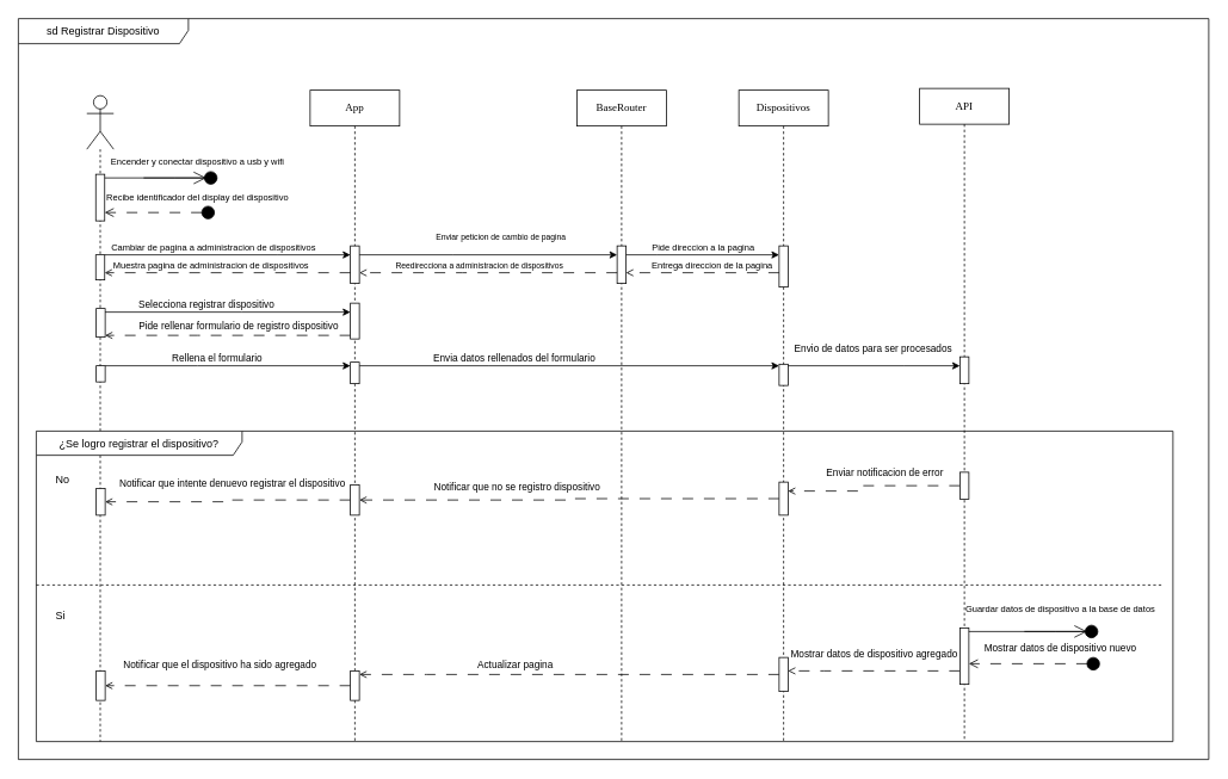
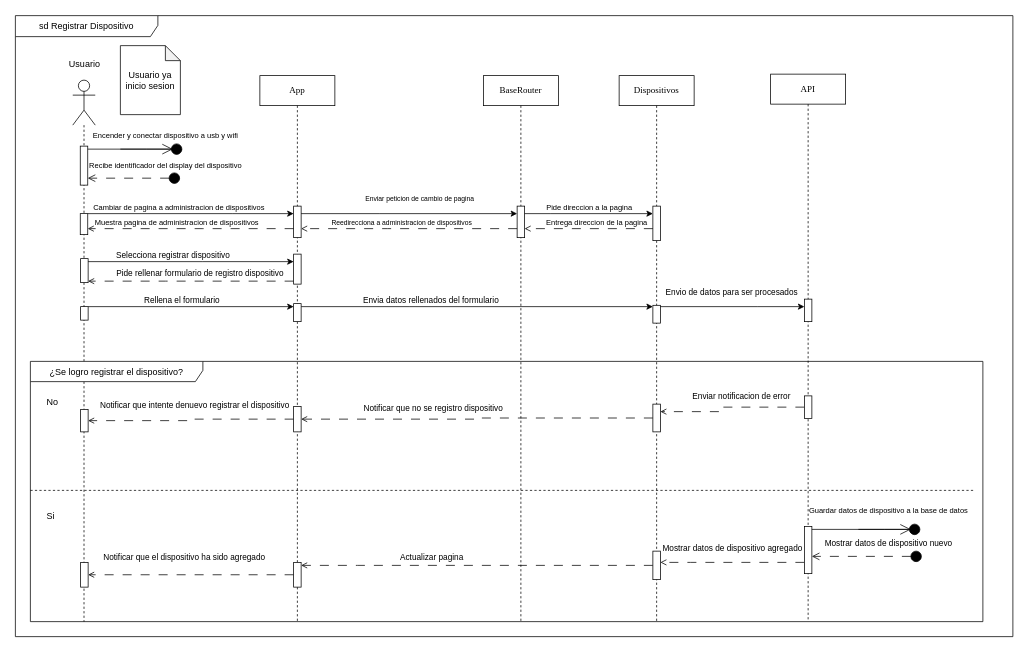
  <mxCell id="0" />
  <mxCell id="1" parent="0" />
  <mxCell id="2" value="BaseRouter" style="shape=umlLifeline;perimeter=lifelinePerimeter;whiteSpace=wrap;html=1;container=1;collapsible=0;recursiveResize=0;outlineConnect=0;rounded=0;shadow=0;comic=0;labelBackgroundColor=none;strokeWidth=1;fontFamily=Verdana;fontSize=12;align=center;" parent="1" vertex="1"><mxGeometry x="644" y="100" width="100" height="728" as="geometry" /></mxCell>
  <mxCell id="3" value="" style="html=1;points=[[0,0,0,0,5],[0,1,0,0,-5],[1,0,0,0,5],[1,1,0,0,-5]];perimeter=orthogonalPerimeter;outlineConnect=0;targetShapes=umlLifeline;portConstraint=eastwest;newEdgeStyle={&quot;curved&quot;:0,&quot;rounded&quot;:0};" parent="2" vertex="1"><mxGeometry x="45" y="174" width="10" height="42" as="geometry" /></mxCell>
  <mxCell id="4" value="API" style="shape=umlLifeline;perimeter=lifelinePerimeter;whiteSpace=wrap;html=1;container=1;collapsible=0;recursiveResize=0;outlineConnect=0;rounded=0;shadow=0;comic=0;labelBackgroundColor=none;strokeWidth=1;fontFamily=Verdana;fontSize=12;align=center;" parent="1" vertex="1"><mxGeometry x="1027" y="98" width="100" height="730" as="geometry" /></mxCell>
  <mxCell id="5" value="App" style="shape=umlLifeline;perimeter=lifelinePerimeter;whiteSpace=wrap;html=1;container=1;collapsible=0;recursiveResize=0;outlineConnect=0;rounded=0;shadow=0;comic=0;labelBackgroundColor=none;strokeWidth=1;fontFamily=Verdana;fontSize=12;align=center;" parent="1" vertex="1"><mxGeometry x="346" y="100" width="100" height="728" as="geometry" /></mxCell>
  <mxCell id="6" value="" style="html=1;points=[[0,0,0,0,5],[0,1,0,0,-5],[1,0,0,0,5],[1,1,0,0,-5]];perimeter=orthogonalPerimeter;outlineConnect=0;targetShapes=umlLifeline;portConstraint=eastwest;newEdgeStyle={&quot;curved&quot;:0,&quot;rounded&quot;:0};" parent="5" vertex="1"><mxGeometry x="45" y="174" width="10" height="42" as="geometry" /></mxCell>
  <mxCell id="7" value="sd Registrar Dispositivo" style="shape=umlFrame;whiteSpace=wrap;html=1;pointerEvents=0;width=190;height=28;" parent="1" vertex="1"><mxGeometry x="20" y="20" width="1330" height="828" as="geometry" /></mxCell>
  <mxCell id="8" value="" style="shape=umlLifeline;perimeter=lifelinePerimeter;whiteSpace=wrap;html=1;container=1;dropTarget=0;collapsible=0;recursiveResize=0;outlineConnect=0;portConstraint=eastwest;newEdgeStyle={&quot;curved&quot;:0,&quot;rounded&quot;:0};participant=umlActor;size=60;" parent="1" vertex="1"><mxGeometry x="96.5" y="106" width="30" height="722" as="geometry" /></mxCell>
  <mxCell id="9" value="" style="html=1;points=[[0,0,0,0,5],[0,1,0,0,-5],[1,0,0,0,5],[1,1,0,0,-5]];perimeter=orthogonalPerimeter;outlineConnect=0;targetShapes=umlLifeline;portConstraint=eastwest;newEdgeStyle={&quot;curved&quot;:0,&quot;rounded&quot;:0};" parent="8" vertex="1"><mxGeometry x="10" y="88" width="10" height="52" as="geometry" /></mxCell>
  <mxCell id="10" value="" style="html=1;points=[[0,0,0,0,5],[0,1,0,0,-5],[1,0,0,0,5],[1,1,0,0,-5]];perimeter=orthogonalPerimeter;outlineConnect=0;targetShapes=umlLifeline;portConstraint=eastwest;newEdgeStyle={&quot;curved&quot;:0,&quot;rounded&quot;:0};" parent="8" vertex="1"><mxGeometry x="10" y="178" width="10" height="28" as="geometry" /></mxCell>
  <mxCell id="11" value="" style="html=1;points=[[0,0,0,0,5],[0,1,0,0,-5],[1,0,0,0,5],[1,1,0,0,-5]];perimeter=orthogonalPerimeter;outlineConnect=0;targetShapes=umlLifeline;portConstraint=eastwest;newEdgeStyle={&quot;curved&quot;:0,&quot;rounded&quot;:0};" parent="8" vertex="1"><mxGeometry x="10.5" y="238" width="10" height="32" as="geometry" /></mxCell>
  <mxCell id="12" value="" style="html=1;points=[[0,0,0,0,5],[0,1,0,0,-5],[1,0,0,0,5],[1,1,0,0,-5]];perimeter=orthogonalPerimeter;outlineConnect=0;targetShapes=umlLifeline;portConstraint=eastwest;newEdgeStyle={&quot;curved&quot;:0,&quot;rounded&quot;:0};" parent="8" vertex="1"><mxGeometry x="10.5" y="302" width="10" height="18" as="geometry" /></mxCell>
+ <mxCell id="13" value="Usuario" style="text;html=1;align=center;verticalAlign=middle;resizable=0;points=[];autosize=1;strokeColor=none;fillColor=none;" parent="1" vertex="1"><mxGeometry x="81.5" y="70" width="60" height="30" as="geometry" /></mxCell>
  <mxCell id="14" value="Dispositivos" style="shape=umlLifeline;perimeter=lifelinePerimeter;whiteSpace=wrap;html=1;container=1;collapsible=0;recursiveResize=0;outlineConnect=0;rounded=0;shadow=0;comic=0;labelBackgroundColor=none;strokeWidth=1;fontFamily=Verdana;fontSize=12;align=center;" parent="1" vertex="1"><mxGeometry x="825" y="100" width="100" height="728" as="geometry" /></mxCell>
  <mxCell id="15" value="" style="html=1;points=[[0,0,0,0,5],[0,1,0,0,-5],[1,0,0,0,5],[1,1,0,0,-5]];perimeter=orthogonalPerimeter;outlineConnect=0;targetShapes=umlLifeline;portConstraint=eastwest;newEdgeStyle={&quot;curved&quot;:0,&quot;rounded&quot;:0};" parent="14" vertex="1"><mxGeometry x="45" y="306.25" width="10" height="23.75" as="geometry" /></mxCell>
  <mxCell id="16" value="" style="html=1;points=[[0,0,0,0,5],[0,1,0,0,-5],[1,0,0,0,5],[1,1,0,0,-5]];perimeter=orthogonalPerimeter;outlineConnect=0;targetShapes=umlLifeline;portConstraint=eastwest;newEdgeStyle={&quot;curved&quot;:0,&quot;rounded&quot;:0};" parent="14" vertex="1"><mxGeometry x="45" y="174" width="10" height="46" as="geometry" /></mxCell>
  <mxCell id="17" value="" style="group;rotation=90;" parent="1" vertex="1" connectable="0"><mxGeometry x="160" y="198" width="75" as="geometry" /></mxCell>
  <mxCell id="18" value="&lt;font style=&quot;font-size: 10px;&quot;&gt;Encender y conectar dispositivo a usb y wifi&lt;/font&gt;" style="html=1;verticalAlign=bottom;startArrow=none;startFill=0;endArrow=oval;curved=0;rounded=0;endFill=1;targetPerimeterSpacing=2;endSize=14;" parent="17" edge="1"><mxGeometry x="0.6" y="10" width="80" relative="1" as="geometry"><mxPoint as="sourcePoint" /><mxPoint x="75" as="targetPoint" /><mxPoint as="offset" /><Array as="points"><mxPoint x="35" /></Array></mxGeometry></mxCell>
  <mxCell id="19" value="" style="endArrow=open;endFill=1;endSize=12;html=1;rounded=0;" parent="17" edge="1" source="9"><mxGeometry width="160" relative="1" as="geometry"><mxPoint x="-20" as="sourcePoint" /><mxPoint x="70" as="targetPoint" /></mxGeometry></mxCell>
  <mxCell id="20" value="&lt;font style=&quot;font-size: 10px;&quot;&gt;Recibe identificador del display del dispositivo&lt;/font&gt;" style="html=1;verticalAlign=bottom;startArrow=circle;startFill=1;endArrow=open;startSize=6;endSize=8;curved=0;rounded=0;dashed=1;dashPattern=12 12;" parent="1" target="9" edge="1"><mxGeometry x="-0.676" y="-8" width="80" relative="1" as="geometry"><mxPoint x="240" y="236.71" as="sourcePoint" /><mxPoint x="141.5" y="236.71" as="targetPoint" /><mxPoint as="offset" /></mxGeometry></mxCell>
  <mxCell id="21" style="edgeStyle=orthogonalEdgeStyle;rounded=0;orthogonalLoop=1;jettySize=auto;html=1;curved=0;" parent="1" source="10" target="6" edge="1"><mxGeometry relative="1" as="geometry"><Array as="points"><mxPoint x="310" y="284" /><mxPoint x="310" y="284" /></Array></mxGeometry></mxCell>
  <mxCell id="22" value="&lt;font style=&quot;font-size: 10px;&quot;&gt;Cambiar de pagina a administracion de dispositivos&lt;/font&gt;" style="edgeLabel;html=1;align=center;verticalAlign=middle;resizable=0;points=[];" parent="21" vertex="1" connectable="0"><mxGeometry x="-0.316" y="2" relative="1" as="geometry"><mxPoint x="27" y="-8" as="offset" /></mxGeometry></mxCell>
  <mxCell id="23" style="edgeStyle=orthogonalEdgeStyle;rounded=0;orthogonalLoop=1;jettySize=auto;html=1;curved=0;" parent="1" source="6" target="3" edge="1"><mxGeometry relative="1" as="geometry"><Array as="points"><mxPoint x="506" y="284" /><mxPoint x="506" y="284" /></Array></mxGeometry></mxCell>
  <mxCell id="24" value="&lt;font style=&quot;font-size: 9px;&quot;&gt;Enviar peticion de cambio de pagina&lt;/font&gt;" style="edgeLabel;html=1;align=center;verticalAlign=middle;resizable=0;points=[];" parent="23" vertex="1" connectable="0"><mxGeometry x="0.11" relative="1" as="geometry"><mxPoint x="-3" y="-22" as="offset" /></mxGeometry></mxCell>
  <mxCell id="25" style="edgeStyle=orthogonalEdgeStyle;rounded=0;orthogonalLoop=1;jettySize=auto;html=1;curved=0;dashed=1;dashPattern=12 12;endArrow=open;endFill=0;" parent="1" source="3" target="6" edge="1"><mxGeometry relative="1" as="geometry"><Array as="points"><mxPoint x="516" y="304" /><mxPoint x="516" y="304" /></Array></mxGeometry></mxCell>
  <mxCell id="26" value="&lt;font style=&quot;font-size: 9px;&quot;&gt;Reedirecciona a administracion de dispositivos&lt;/font&gt;" style="edgeLabel;html=1;align=center;verticalAlign=middle;resizable=0;points=[];" parent="25" vertex="1" connectable="0"><mxGeometry x="0.214" y="1" relative="1" as="geometry"><mxPoint x="20" y="-10" as="offset" /></mxGeometry></mxCell>
  <mxCell id="27" style="edgeStyle=orthogonalEdgeStyle;rounded=0;orthogonalLoop=1;jettySize=auto;html=1;curved=0;dashed=1;dashPattern=12 12;endArrow=open;endFill=0;" parent="1" source="6" target="10" edge="1"><mxGeometry relative="1" as="geometry"><Array as="points"><mxPoint x="270" y="304" /><mxPoint x="270" y="304" /></Array><mxPoint x="325" y="304" as="sourcePoint" /><mxPoint x="116.5" y="304" as="targetPoint" /></mxGeometry></mxCell>
  <mxCell id="28" value="&lt;font style=&quot;font-size: 10px;&quot;&gt;Muestra pagina de administracion de dispositivos&lt;/font&gt;" style="edgeLabel;html=1;align=center;verticalAlign=middle;resizable=0;points=[];" parent="27" vertex="1" connectable="0"><mxGeometry x="0.424" y="1" relative="1" as="geometry"><mxPoint x="38" y="-10" as="offset" /></mxGeometry></mxCell>
+ <mxCell id="29" value="Usuario ya inicio sesion" style="shape=note;whiteSpace=wrap;html=1;backgroundOutline=1;darkOpacity=0.05;size=20;" parent="1" vertex="1"><mxGeometry x="160" y="60" width="80" height="92" as="geometry" /></mxCell>
  <mxCell id="30" style="edgeStyle=orthogonalEdgeStyle;rounded=0;orthogonalLoop=1;jettySize=auto;html=1;curved=0;dashed=1;dashPattern=12 12;endArrow=open;endFill=0;" parent="1" source="32" target="11" edge="1"><mxGeometry relative="1" as="geometry"><Array as="points"><mxPoint x="220" y="374" /><mxPoint x="220" y="374" /></Array></mxGeometry></mxCell>
  <mxCell id="31" value="Pide rellenar formulario de registro dispositivo" style="edgeLabel;html=1;align=center;verticalAlign=middle;resizable=0;points=[];" parent="30" vertex="1" connectable="0"><mxGeometry x="-0.373" y="-2" relative="1" as="geometry"><mxPoint x="-40" y="-9" as="offset" /></mxGeometry></mxCell>
  <mxCell id="32" value="" style="html=1;points=[[0,0,0,0,5],[0,1,0,0,-5],[1,0,0,0,5],[1,1,0,0,-5]];perimeter=orthogonalPerimeter;outlineConnect=0;targetShapes=umlLifeline;portConstraint=eastwest;newEdgeStyle={&quot;curved&quot;:0,&quot;rounded&quot;:0};" parent="1" vertex="1"><mxGeometry x="391" y="338" width="10" height="40" as="geometry" /></mxCell>
  <mxCell id="33" style="edgeStyle=orthogonalEdgeStyle;rounded=0;orthogonalLoop=1;jettySize=auto;html=1;curved=0;" parent="1" source="11" target="32" edge="1"><mxGeometry relative="1" as="geometry"><Array as="points"><mxPoint x="270" y="348" /><mxPoint x="270" y="348" /></Array></mxGeometry></mxCell>
  <mxCell id="34" value="Selecciona registrar dispositivo" style="edgeLabel;html=1;align=center;verticalAlign=middle;resizable=0;points=[];" parent="33" vertex="1" connectable="0"><mxGeometry x="-0.113" y="-3" relative="1" as="geometry"><mxPoint x="-10" y="-13" as="offset" /></mxGeometry></mxCell>
  <mxCell id="35" style="edgeStyle=orthogonalEdgeStyle;rounded=0;orthogonalLoop=1;jettySize=auto;html=1;curved=0;" parent="1" source="37" target="15" edge="1"><mxGeometry relative="1" as="geometry"><Array as="points"><mxPoint x="546" y="408" /><mxPoint x="546" y="408" /></Array></mxGeometry></mxCell>
  <mxCell id="36" value="Envia datos rellenados del formulario" style="edgeLabel;html=1;align=center;verticalAlign=middle;resizable=0;points=[];" parent="35" vertex="1" connectable="0"><mxGeometry x="-0.479" relative="1" as="geometry"><mxPoint x="50" y="-10" as="offset" /></mxGeometry></mxCell>
  <mxCell id="37" value="" style="html=1;points=[[0,0,0,0,5],[0,1,0,0,-5],[1,0,0,0,5],[1,1,0,0,-5]];perimeter=orthogonalPerimeter;outlineConnect=0;targetShapes=umlLifeline;portConstraint=eastwest;newEdgeStyle={&quot;curved&quot;:0,&quot;rounded&quot;:0};" parent="1" vertex="1"><mxGeometry x="391" y="404" width="10" height="24" as="geometry" /></mxCell>
  <mxCell id="38" value="" style="html=1;points=[[0,0,0,0,5],[0,1,0,0,-5],[1,0,0,0,5],[1,1,0,0,-5]];perimeter=orthogonalPerimeter;outlineConnect=0;targetShapes=umlLifeline;portConstraint=eastwest;newEdgeStyle={&quot;curved&quot;:0,&quot;rounded&quot;:0};" parent="1" vertex="1"><mxGeometry x="1072" y="398" width="10" height="30" as="geometry" /></mxCell>
  <mxCell id="39" style="edgeStyle=orthogonalEdgeStyle;rounded=0;orthogonalLoop=1;jettySize=auto;html=1;curved=0;" parent="1" source="3" target="16" edge="1"><mxGeometry relative="1" as="geometry"><Array as="points"><mxPoint x="734" y="284" /><mxPoint x="734" y="284" /></Array></mxGeometry></mxCell>
  <mxCell id="40" value="&lt;font style=&quot;font-size: 10px;&quot;&gt;Pide direccion a la pagina&lt;/font&gt;" style="edgeLabel;html=1;align=center;verticalAlign=middle;resizable=0;points=[];" parent="39" vertex="1" connectable="0"><mxGeometry x="0.124" relative="1" as="geometry"><mxPoint x="-11" y="-10" as="offset" /></mxGeometry></mxCell>
  <mxCell id="41" style="edgeStyle=orthogonalEdgeStyle;rounded=0;orthogonalLoop=1;jettySize=auto;html=1;curved=0;dashed=1;dashPattern=12 12;endArrow=open;endFill=0;" parent="1" source="16" target="3" edge="1"><mxGeometry relative="1" as="geometry"><Array as="points"><mxPoint x="804" y="304" /><mxPoint x="804" y="304" /></Array></mxGeometry></mxCell>
  <mxCell id="42" value="&lt;font style=&quot;font-size: 10px;&quot;&gt;Entrega direccion de la pagina&lt;/font&gt;" style="edgeLabel;html=1;align=center;verticalAlign=middle;resizable=0;points=[];" parent="41" vertex="1" connectable="0"><mxGeometry x="-0.108" y="1" relative="1" as="geometry"><mxPoint y="-10" as="offset" /></mxGeometry></mxCell>
  <mxCell id="43" style="edgeStyle=orthogonalEdgeStyle;rounded=0;orthogonalLoop=1;jettySize=auto;html=1;curved=0;" parent="1" source="12" target="37" edge="1"><mxGeometry relative="1" as="geometry"><Array as="points"><mxPoint x="220" y="408" /><mxPoint x="220" y="408" /></Array></mxGeometry></mxCell>
  <mxCell id="44" value="Rellena el formulario" style="edgeLabel;html=1;align=center;verticalAlign=middle;resizable=0;points=[];" parent="43" vertex="1" connectable="0"><mxGeometry x="0.241" y="-1" relative="1" as="geometry"><mxPoint x="-46" y="-11" as="offset" /></mxGeometry></mxCell>
  <mxCell id="45" style="edgeStyle=orthogonalEdgeStyle;rounded=0;orthogonalLoop=1;jettySize=auto;html=1;curved=0;" parent="1" source="15" target="38" edge="1"><mxGeometry relative="1" as="geometry"><Array as="points"><mxPoint x="1010" y="408" /><mxPoint x="1010" y="408" /></Array></mxGeometry></mxCell>
  <mxCell id="46" value="Envio de datos para ser procesados" style="edgeLabel;html=1;align=center;verticalAlign=middle;resizable=0;points=[];" parent="45" vertex="1" connectable="0"><mxGeometry x="-0.389" y="3" relative="1" as="geometry"><mxPoint x="35" y="-17" as="offset" /></mxGeometry></mxCell>
  <mxCell id="47" value="¿Se logro registrar el dispositivo?" style="shape=umlFrame;whiteSpace=wrap;html=1;pointerEvents=0;recursiveResize=0;container=1;collapsible=0;width=230;height=27;" parent="1" vertex="1"><mxGeometry x="40" y="481" width="1270" height="347" as="geometry" /></mxCell>
  <mxCell id="48" value="No" style="text;html=1;" parent="47" vertex="1"><mxGeometry width="100" height="20" relative="1" as="geometry"><mxPoint x="20" y="40" as="offset" /></mxGeometry></mxCell>
  <mxCell id="49" value="Si" style="line;strokeWidth=1;dashed=1;labelPosition=center;verticalLabelPosition=bottom;align=left;verticalAlign=top;spacingLeft=20;spacingTop=15;html=1;whiteSpace=wrap;" parent="47" vertex="1"><mxGeometry y="167" width="1260" height="10" as="geometry" /></mxCell>
  <mxCell id="50" style="edgeStyle=orthogonalEdgeStyle;rounded=0;orthogonalLoop=1;jettySize=auto;html=1;curved=0;dashed=1;dashPattern=12 12;endArrow=open;endFill=0;" parent="47" source="52" target="58" edge="1"><mxGeometry relative="1" as="geometry"><Array as="points"><mxPoint x="880" y="268" /><mxPoint x="880" y="268" /></Array></mxGeometry></mxCell>
  <mxCell id="51" value="Mostrar datos de dispositivo agregado" style="edgeLabel;html=1;align=center;verticalAlign=middle;resizable=0;points=[];" parent="50" vertex="1" connectable="0"><mxGeometry x="-0.257" y="-3" relative="1" as="geometry"><mxPoint x="-26" y="-17" as="offset" /></mxGeometry></mxCell>
  <mxCell id="52" value="" style="html=1;points=[[0,0,0,0,5],[0,1,0,0,-5],[1,0,0,0,5],[1,1,0,0,-5]];perimeter=orthogonalPerimeter;outlineConnect=0;targetShapes=umlLifeline;portConstraint=eastwest;newEdgeStyle={&quot;curved&quot;:0,&quot;rounded&quot;:0};" parent="47" vertex="1"><mxGeometry x="1032" y="220" width="10" height="63" as="geometry" /></mxCell>
  <mxCell id="53" value="&lt;font size=&quot;1&quot;&gt;Guardar datos de dispositivo a la base de datos&lt;/font&gt;" style="html=1;verticalAlign=bottom;startArrow=none;startFill=0;endArrow=oval;curved=0;rounded=0;endFill=1;targetPerimeterSpacing=2;endSize=14;" parent="47" edge="1"><mxGeometry x="0.067" y="16" width="80" relative="1" as="geometry"><mxPoint x="1104" y="224" as="sourcePoint" /><mxPoint x="1179" y="224" as="targetPoint" /><mxPoint as="offset" /><Array as="points"><mxPoint x="1139" y="224" /></Array></mxGeometry></mxCell>
  <mxCell id="54" value="" style="endArrow=open;endFill=1;endSize=12;html=1;rounded=0;" parent="47" edge="1" source="52"><mxGeometry width="160" relative="1" as="geometry"><mxPoint x="1104" y="224" as="sourcePoint" /><mxPoint x="1174" y="224" as="targetPoint" /></mxGeometry></mxCell>
  <mxCell id="55" value="Mostrar datos de dispositivo nuevo" style="html=1;verticalAlign=bottom;startArrow=circle;startFill=1;endArrow=open;startSize=6;endSize=8;curved=0;rounded=0;dashed=1;dashPattern=12 12;" parent="47" edge="1" target="52"><mxGeometry x="-0.388" y="-8" width="80" relative="1" as="geometry"><mxPoint x="1189" y="260" as="sourcePoint" /><mxPoint x="1104" y="260" as="targetPoint" /><mxPoint as="offset" /></mxGeometry></mxCell>
  <mxCell id="56" style="edgeStyle=orthogonalEdgeStyle;rounded=0;orthogonalLoop=1;jettySize=auto;html=1;curved=0;dashed=1;dashPattern=12 12;endArrow=open;endFill=0;" parent="47" source="58" target="61" edge="1"><mxGeometry relative="1" as="geometry"><mxPoint x="511" y="278" as="targetPoint" /><Array as="points"><mxPoint x="436" y="272" /><mxPoint x="436" y="272" /></Array></mxGeometry></mxCell>
  <mxCell id="57" value="Actualizar pagina" style="edgeLabel;html=1;align=center;verticalAlign=middle;resizable=0;points=[];" parent="56" vertex="1" connectable="0"><mxGeometry x="0.315" relative="1" as="geometry"><mxPoint x="12" y="-12" as="offset" /></mxGeometry></mxCell>
  <mxCell id="58" value="" style="html=1;points=[[0,0,0,0,5],[0,1,0,0,-5],[1,0,0,0,5],[1,1,0,0,-5]];perimeter=orthogonalPerimeter;outlineConnect=0;targetShapes=umlLifeline;portConstraint=eastwest;newEdgeStyle={&quot;curved&quot;:0,&quot;rounded&quot;:0};" parent="47" vertex="1"><mxGeometry x="830" y="253" width="10" height="38" as="geometry" /></mxCell>
  <mxCell id="59" style="edgeStyle=orthogonalEdgeStyle;rounded=0;orthogonalLoop=1;jettySize=auto;html=1;curved=0;dashed=1;dashPattern=12 12;endArrow=open;endFill=0;" parent="47" source="61" target="62" edge="1"><mxGeometry relative="1" as="geometry" /></mxCell>
  <mxCell id="60" value="Notificar que el dispositivo ha sido agregado" style="edgeLabel;html=1;align=center;verticalAlign=middle;resizable=0;points=[];" parent="59" vertex="1" connectable="0"><mxGeometry x="0.286" y="-2" relative="1" as="geometry"><mxPoint x="29" y="-22" as="offset" /></mxGeometry></mxCell>
  <mxCell id="61" value="" style="html=1;points=[[0,0,0,0,5],[0,1,0,0,-5],[1,0,0,0,5],[1,1,0,0,-5]];perimeter=orthogonalPerimeter;outlineConnect=0;targetShapes=umlLifeline;portConstraint=eastwest;newEdgeStyle={&quot;curved&quot;:0,&quot;rounded&quot;:0};" parent="47" vertex="1"><mxGeometry x="351" y="268" width="10" height="33" as="geometry" /></mxCell>
  <mxCell id="62" value="" style="html=1;points=[[0,0,0,0,5],[0,1,0,0,-5],[1,0,0,0,5],[1,1,0,0,-5]];perimeter=orthogonalPerimeter;outlineConnect=0;targetShapes=umlLifeline;portConstraint=eastwest;newEdgeStyle={&quot;curved&quot;:0,&quot;rounded&quot;:0};" parent="47" vertex="1"><mxGeometry x="67" y="268" width="10" height="33" as="geometry" /></mxCell>
  <mxCell id="63" style="edgeStyle=orthogonalEdgeStyle;rounded=0;orthogonalLoop=1;jettySize=auto;html=1;curved=0;dashed=1;dashPattern=12 12;endArrow=open;endFill=0;" parent="47" source="65" target="68" edge="1"><mxGeometry relative="1" as="geometry"><Array as="points"><mxPoint x="921" y="61" /><mxPoint x="921" y="67" /></Array></mxGeometry></mxCell>
  <mxCell id="64" value="Enviar notificacion de error" style="edgeLabel;html=1;align=center;verticalAlign=middle;resizable=0;points=[];" parent="63" vertex="1" connectable="0"><mxGeometry x="-0.327" y="-3" relative="1" as="geometry"><mxPoint x="-18" y="-12" as="offset" /></mxGeometry></mxCell>
  <mxCell id="65" value="" style="html=1;points=[[0,0,0,0,5],[0,1,0,0,-5],[1,0,0,0,5],[1,1,0,0,-5]];perimeter=orthogonalPerimeter;outlineConnect=0;targetShapes=umlLifeline;portConstraint=eastwest;newEdgeStyle={&quot;curved&quot;:0,&quot;rounded&quot;:0};" parent="47" vertex="1"><mxGeometry x="1032" y="46" width="10" height="30" as="geometry" /></mxCell>
  <mxCell id="66" style="edgeStyle=orthogonalEdgeStyle;rounded=0;orthogonalLoop=1;jettySize=auto;html=1;curved=0;dashed=1;dashPattern=12 12;endArrow=open;endFill=0;" parent="47" source="68" target="71" edge="1"><mxGeometry relative="1" as="geometry" /></mxCell>
  <mxCell id="67" value="Notificar que no se registro dispositivo" style="edgeLabel;html=1;align=center;verticalAlign=middle;resizable=0;points=[];" parent="66" vertex="1" connectable="0"><mxGeometry x="0.327" y="-1" relative="1" as="geometry"><mxPoint x="17" y="-15" as="offset" /></mxGeometry></mxCell>
  <mxCell id="68" value="" style="html=1;points=[[0,0,0,0,5],[0,1,0,0,-5],[1,0,0,0,5],[1,1,0,0,-5]];perimeter=orthogonalPerimeter;outlineConnect=0;targetShapes=umlLifeline;portConstraint=eastwest;newEdgeStyle={&quot;curved&quot;:0,&quot;rounded&quot;:0};" parent="47" vertex="1"><mxGeometry x="830" y="57" width="10" height="37" as="geometry" /></mxCell>
  <mxCell id="69" style="edgeStyle=orthogonalEdgeStyle;rounded=0;orthogonalLoop=1;jettySize=auto;html=1;curved=0;dashed=1;dashPattern=12 12;endArrow=open;endFill=0;" parent="47" source="71" target="72" edge="1"><mxGeometry relative="1" as="geometry" /></mxCell>
  <mxCell id="70" value="Notificar que intente denuevo registrar el dispositivo" style="edgeLabel;html=1;align=center;verticalAlign=middle;resizable=0;points=[];" parent="69" vertex="1" connectable="0"><mxGeometry x="-0.294" relative="1" as="geometry"><mxPoint x="-36" y="-20" as="offset" /></mxGeometry></mxCell>
  <mxCell id="71" value="" style="html=1;points=[[0,0,0,0,5],[0,1,0,0,-5],[1,0,0,0,5],[1,1,0,0,-5]];perimeter=orthogonalPerimeter;outlineConnect=0;targetShapes=umlLifeline;portConstraint=eastwest;newEdgeStyle={&quot;curved&quot;:0,&quot;rounded&quot;:0};" parent="47" vertex="1"><mxGeometry x="351" y="60" width="10" height="34" as="geometry" /></mxCell>
  <mxCell id="72" value="" style="html=1;points=[[0,0,0,0,5],[0,1,0,0,-5],[1,0,0,0,5],[1,1,0,0,-5]];perimeter=orthogonalPerimeter;outlineConnect=0;targetShapes=umlLifeline;portConstraint=eastwest;newEdgeStyle={&quot;curved&quot;:0,&quot;rounded&quot;:0};" parent="47" vertex="1"><mxGeometry x="67" y="64" width="10" height="30" as="geometry" /></mxCell>
